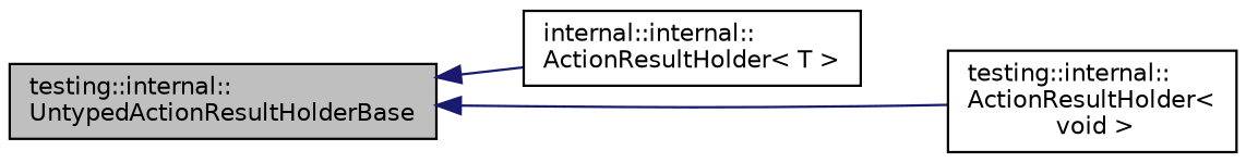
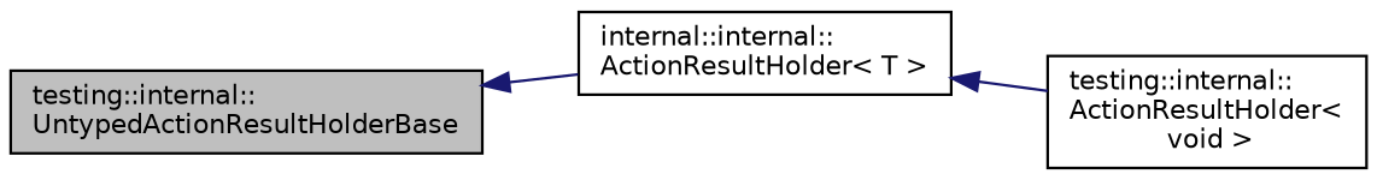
  digraph {
    rankdir=LR
    node [color=black fillcolor=white fontname=Helvetica fontsize=10 shape=record style=filled]
    edge [color=midnightblue dir=back fontname=Helvetica fontsize=10 labelfontname=Helvetica labelfontsize=10 style=solid]
    n1 [fillcolor=grey75 fontcolor=black height=0.2 label="testing::internal::\lUntypedActionResultHolderBase" width=0.4]
    n2 [height=0.2 label="internal::internal::\lActionResultHolder\< T \>" width=0.4]
    n3 [height=0.2 label="testing::internal::\lActionResultHolder\<\l void \>" width=0.4]
    n1 -> n2
-   n1 -> n3
+   n2 -> n3
  }
